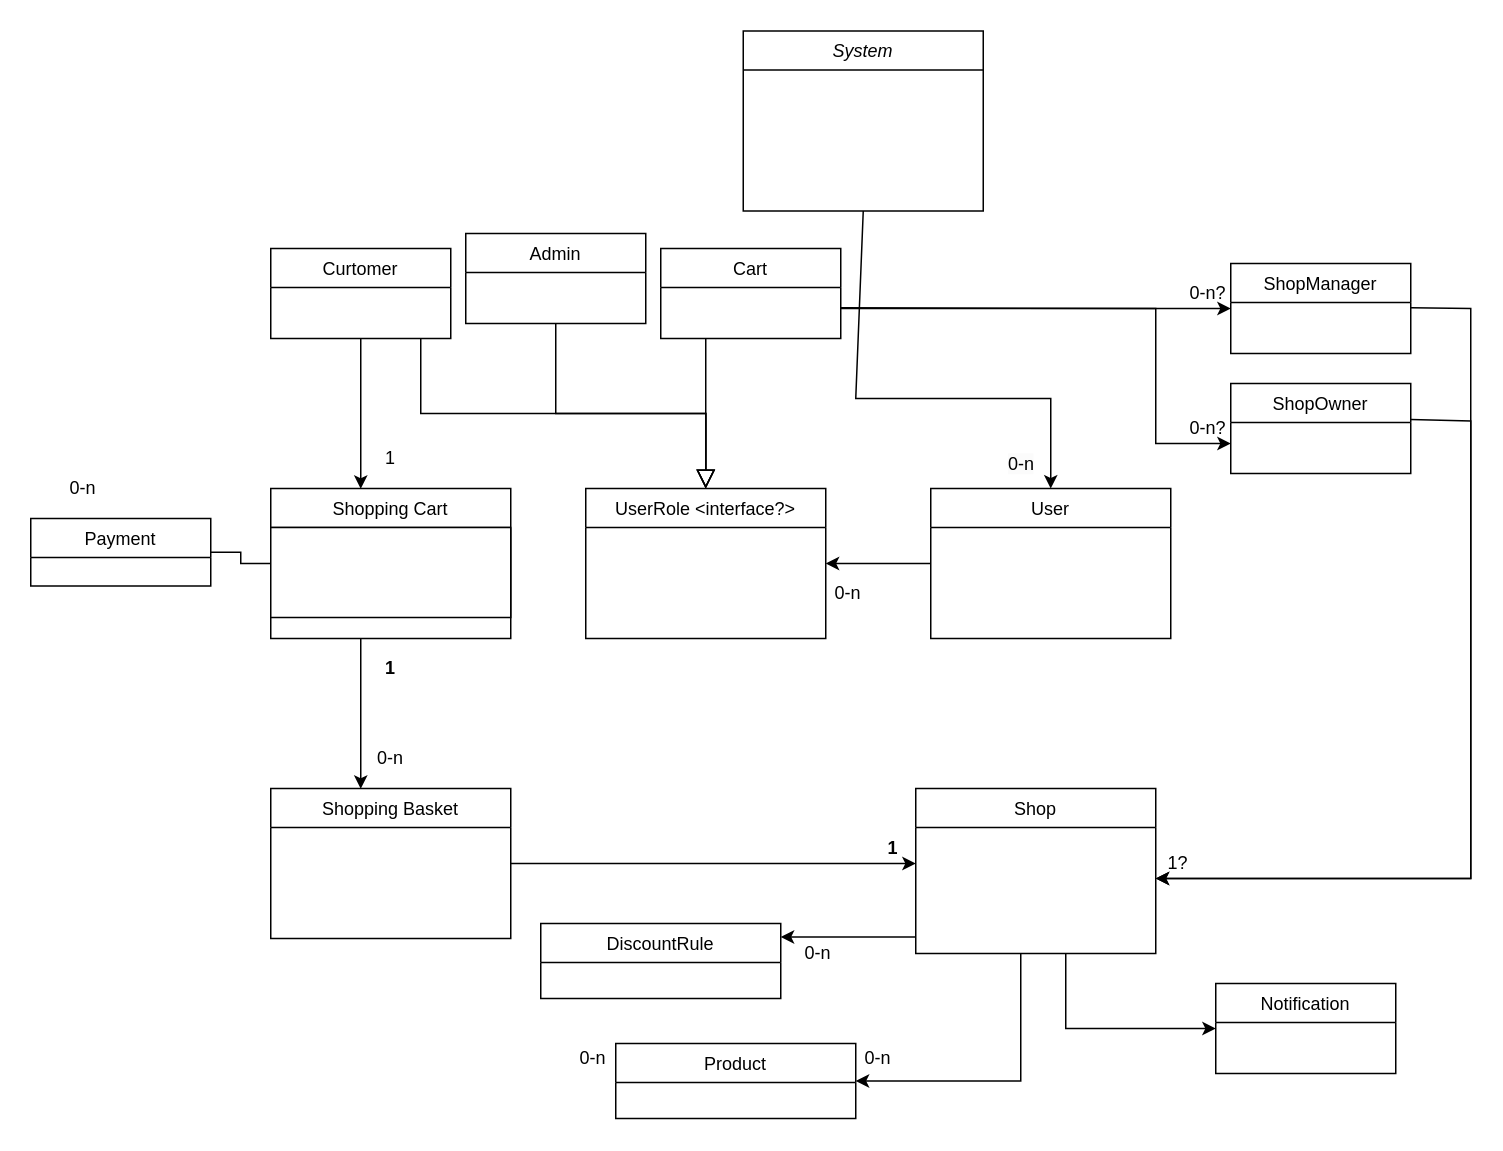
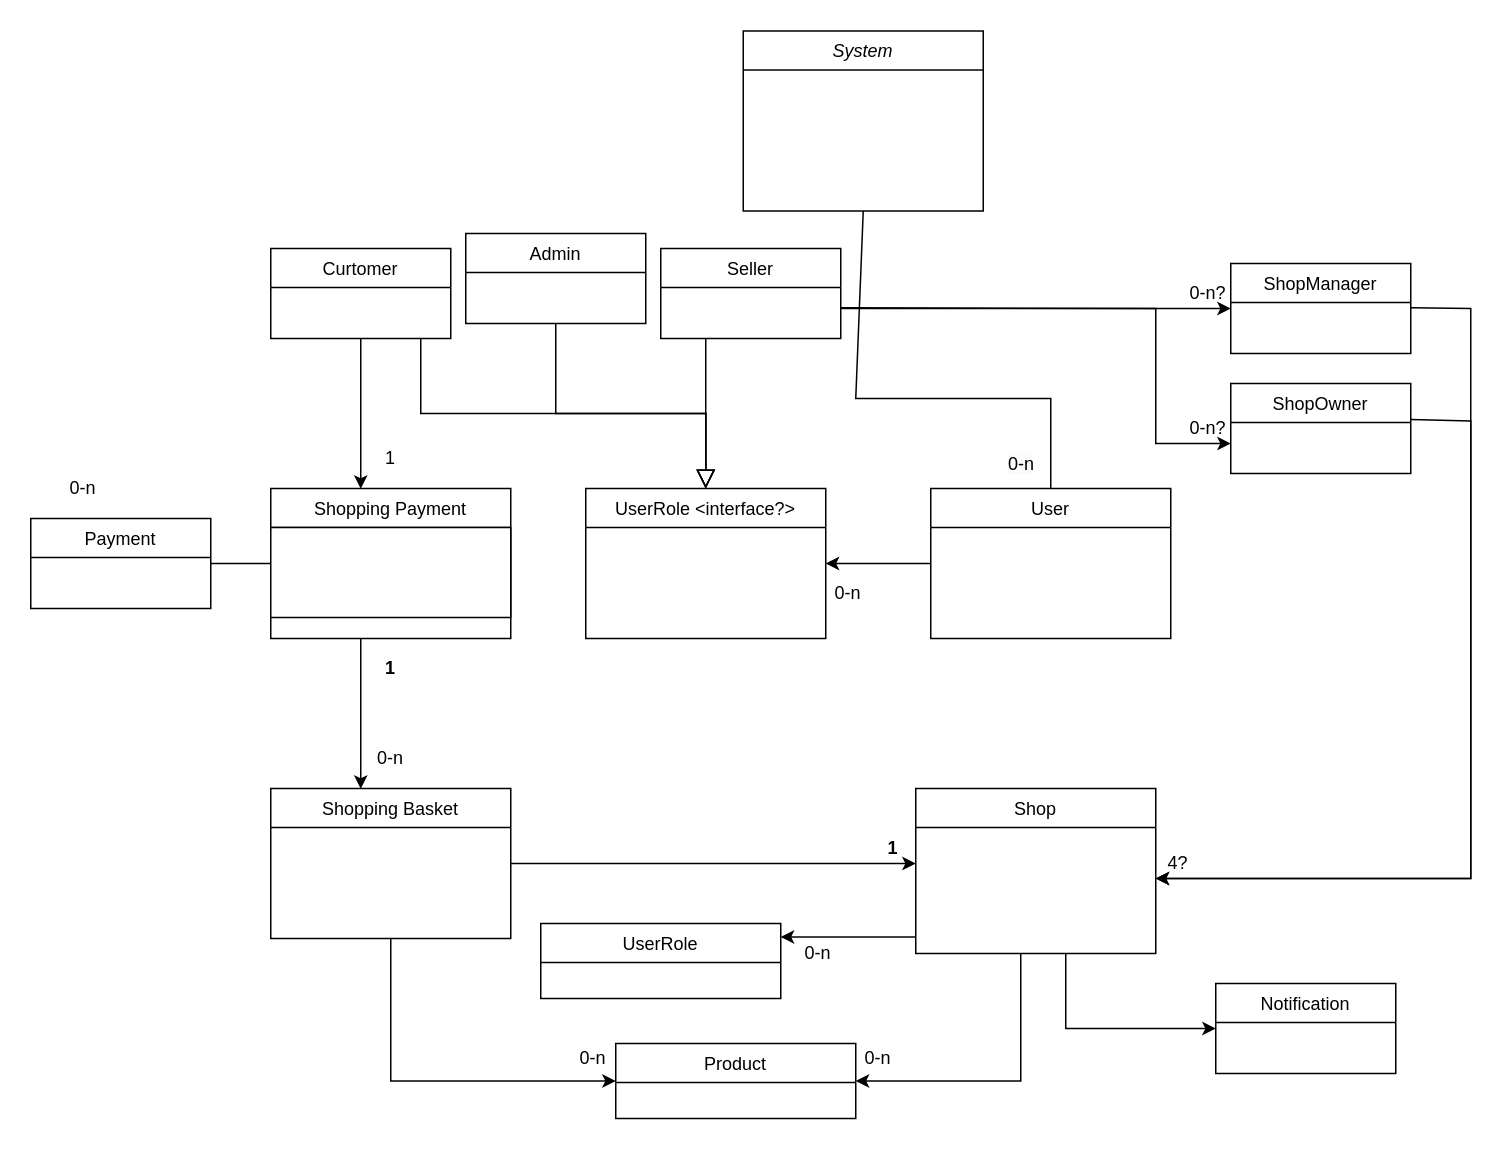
  <mxCell id="0" />
  <mxCell id="1" parent="0" />
  <mxCell id="2" value="System" style="swimlane;fontStyle=2;align=center;verticalAlign=top;childLayout=stackLayout;horizontal=1;startSize=26;horizontalStack=0;resizeParent=1;resizeLast=0;collapsible=1;marginBottom=0;rounded=0;shadow=0;strokeWidth=1;" parent="1" vertex="1"><mxGeometry x="495" y="20" width="160" height="120" as="geometry"><mxRectangle x="230" y="140" width="160" height="26" as="alternateBounds" /></mxGeometry></mxCell>
  <mxCell id="3" value="UserRole &lt;interface?&gt;" style="swimlane;fontStyle=0;align=center;verticalAlign=top;childLayout=stackLayout;horizontal=1;startSize=26;horizontalStack=0;resizeParent=1;resizeLast=0;collapsible=1;marginBottom=0;rounded=0;shadow=0;strokeWidth=1;" parent="1" vertex="1"><mxGeometry x="390" y="325" width="160" height="100" as="geometry"><mxRectangle x="340" y="380" width="170" height="26" as="alternateBounds" /></mxGeometry></mxCell>
- <mxCell id="4" value="" style="endArrow=classic;html=1;rounded=0;exitX=0.5;exitY=1;exitDx=0;exitDy=0;entryX=0.5;entryY=0;entryDx=0;entryDy=0;" parent="1" source="2" target="7" edge="1"><mxGeometry width="50" height="50" relative="1" as="geometry"><mxPoint x="480" y="175" as="sourcePoint" /><mxPoint x="680" y="265" as="targetPoint" /><Array as="points"><mxPoint x="570" y="265" /><mxPoint x="700" y="265" /></Array></mxGeometry></mxCell>
+ <mxCell id="4" value="" style="endArrow=none;html=1;rounded=0;exitX=0.5;exitY=1;exitDx=0;exitDy=0;entryX=0.5;entryY=0;entryDx=0;entryDy=0;" parent="1" source="2" target="7" edge="1"><mxGeometry width="50" height="50" relative="1" as="geometry"><mxPoint x="480" y="175" as="sourcePoint" /><mxPoint x="680" y="265" as="targetPoint" /><Array as="points"><mxPoint x="570" y="265" /><mxPoint x="700" y="265" /></Array></mxGeometry></mxCell>
  <mxCell id="5" value="0-n" style="text;html=1;strokeColor=none;fillColor=none;align=center;verticalAlign=middle;whiteSpace=wrap;rounded=0;" parent="1" vertex="1"><mxGeometry x="550" y="385" width="30" height="20" as="geometry" /></mxCell>
  <mxCell id="6" value="" style="endArrow=block;endSize=10;endFill=0;shadow=0;strokeWidth=1;rounded=0;edgeStyle=elbowEdgeStyle;elbow=vertical;entryX=0.5;entryY=0;entryDx=0;entryDy=0;" parent="1" target="3" edge="1"><mxGeometry width="160" relative="1" as="geometry"><mxPoint x="280" y="225" as="sourcePoint" /><mxPoint x="450" y="275" as="targetPoint" /></mxGeometry></mxCell>
  <mxCell id="7" value="User" style="swimlane;fontStyle=0;align=center;verticalAlign=top;childLayout=stackLayout;horizontal=1;startSize=26;horizontalStack=0;resizeParent=1;resizeLast=0;collapsible=1;marginBottom=0;rounded=0;shadow=0;strokeWidth=1;" parent="1" vertex="1"><mxGeometry x="620" y="325" width="160" height="100" as="geometry"><mxRectangle x="340" y="380" width="170" height="26" as="alternateBounds" /></mxGeometry></mxCell>
  <mxCell id="8" value="" style="endArrow=classic;html=1;rounded=0;exitX=0;exitY=0.5;exitDx=0;exitDy=0;entryX=1;entryY=0.5;entryDx=0;entryDy=0;" parent="1" source="7" target="3" edge="1"><mxGeometry width="50" height="50" relative="1" as="geometry"><mxPoint x="580" y="135" as="sourcePoint" /><mxPoint x="710" y="345" as="targetPoint" /><Array as="points" /></mxGeometry></mxCell>
  <mxCell id="9" value="&lt;span style=&quot;color: rgb(0, 0, 0); font-family: Helvetica; font-size: 12px; font-style: normal; font-variant-ligatures: normal; font-variant-caps: normal; font-weight: 400; letter-spacing: normal; orphans: 2; text-align: center; text-indent: 0px; text-transform: none; widows: 2; word-spacing: 0px; -webkit-text-stroke-width: 0px; background-color: rgb(251, 251, 251); text-decoration-thickness: initial; text-decoration-style: initial; text-decoration-color: initial; float: none; display: inline !important;&quot;&gt;0-n&lt;/span&gt;" style="text;whiteSpace=wrap;html=1;" parent="1" vertex="1"><mxGeometry x="670" y="295" width="50" height="40" as="geometry" /></mxCell>
  <mxCell id="10" value="Curtomer" style="swimlane;fontStyle=0;align=center;verticalAlign=top;childLayout=stackLayout;horizontal=1;startSize=26;horizontalStack=0;resizeParent=1;resizeLast=0;collapsible=1;marginBottom=0;rounded=0;shadow=0;strokeWidth=1;" parent="1" vertex="1"><mxGeometry x="180" y="165" width="120" height="60" as="geometry"><mxRectangle x="340" y="380" width="170" height="26" as="alternateBounds" /></mxGeometry></mxCell>
  <mxCell id="11" value="Admin" style="swimlane;fontStyle=0;align=center;verticalAlign=top;childLayout=stackLayout;horizontal=1;startSize=26;horizontalStack=0;resizeParent=1;resizeLast=0;collapsible=1;marginBottom=0;rounded=0;shadow=0;strokeWidth=1;" parent="1" vertex="1"><mxGeometry x="310" y="155" width="120" height="60" as="geometry"><mxRectangle x="340" y="380" width="170" height="26" as="alternateBounds" /></mxGeometry></mxCell>
- <mxCell id="12" value="Cart" style="swimlane;fontStyle=0;align=center;verticalAlign=top;childLayout=stackLayout;horizontal=1;startSize=26;horizontalStack=0;resizeParent=1;resizeLast=0;collapsible=1;marginBottom=0;rounded=0;shadow=0;strokeWidth=1;" parent="1" vertex="1"><mxGeometry x="440" y="165" width="120" height="60" as="geometry"><mxRectangle x="340" y="380" width="170" height="26" as="alternateBounds" /></mxGeometry></mxCell>
+ <mxCell id="12" value="Seller" style="swimlane;fontStyle=0;align=center;verticalAlign=top;childLayout=stackLayout;horizontal=1;startSize=26;horizontalStack=0;resizeParent=1;resizeLast=0;collapsible=1;marginBottom=0;rounded=0;shadow=0;strokeWidth=1;" parent="1" vertex="1"><mxGeometry x="440" y="165" width="120" height="60" as="geometry"><mxRectangle x="340" y="380" width="170" height="26" as="alternateBounds" /></mxGeometry></mxCell>
  <mxCell id="13" value="" style="endArrow=block;endSize=10;endFill=0;shadow=0;strokeWidth=1;rounded=0;edgeStyle=elbowEdgeStyle;elbow=vertical;exitX=0.25;exitY=1;exitDx=0;exitDy=0;" parent="1" source="12" edge="1"><mxGeometry width="160" relative="1" as="geometry"><mxPoint x="290" y="235" as="sourcePoint" /><mxPoint x="470" y="325" as="targetPoint" /></mxGeometry></mxCell>
  <mxCell id="14" value="" style="endArrow=block;endSize=10;endFill=0;shadow=0;strokeWidth=1;rounded=0;edgeStyle=elbowEdgeStyle;elbow=vertical;exitX=0.5;exitY=1;exitDx=0;exitDy=0;" parent="1" source="11" edge="1"><mxGeometry width="160" relative="1" as="geometry"><mxPoint x="290" y="225" as="sourcePoint" /><mxPoint x="470" y="325" as="targetPoint" /><Array as="points"><mxPoint x="460" y="275" /></Array></mxGeometry></mxCell>
- <mxCell id="15" value="Shopping Cart" style="swimlane;fontStyle=0;align=center;verticalAlign=top;childLayout=stackLayout;horizontal=1;startSize=26;horizontalStack=0;resizeParent=1;resizeLast=0;collapsible=1;marginBottom=0;rounded=0;shadow=0;strokeWidth=1;" parent="1" vertex="1"><mxGeometry x="180" y="325" width="160" height="100" as="geometry"><mxRectangle x="340" y="380" width="170" height="26" as="alternateBounds" /></mxGeometry></mxCell>
+ <mxCell id="15" value="Shopping Payment" style="swimlane;fontStyle=0;align=center;verticalAlign=top;childLayout=stackLayout;horizontal=1;startSize=26;horizontalStack=0;resizeParent=1;resizeLast=0;collapsible=1;marginBottom=0;rounded=0;shadow=0;strokeWidth=1;" parent="1" vertex="1"><mxGeometry x="180" y="325" width="160" height="100" as="geometry"><mxRectangle x="340" y="380" width="170" height="26" as="alternateBounds" /></mxGeometry></mxCell>
  <mxCell id="16" value="" style="endArrow=classic;html=1;rounded=0;exitX=0.5;exitY=1;exitDx=0;exitDy=0;entryX=0.375;entryY=0.002;entryDx=0;entryDy=0;entryPerimeter=0;" parent="15" target="15" edge="1"><mxGeometry width="50" height="50" relative="1" as="geometry"><mxPoint x="60" y="-100" as="sourcePoint" /><mxPoint x="190" y="100" as="targetPoint" /><Array as="points"><mxPoint x="60" y="-40" /></Array></mxGeometry></mxCell>
  <mxCell id="17" value="" style="whiteSpace=wrap;html=1;verticalAlign=top;fontStyle=0;startSize=26;rounded=0;shadow=0;strokeWidth=1;" vertex="1" parent="15"><mxGeometry y="26" width="160" height="60" as="geometry" /></mxCell>
  <mxCell id="18" value="Shopping Basket" style="swimlane;fontStyle=0;align=center;verticalAlign=top;childLayout=stackLayout;horizontal=1;startSize=26;horizontalStack=0;resizeParent=1;resizeLast=0;collapsible=1;marginBottom=0;rounded=0;shadow=0;strokeWidth=1;" parent="1" vertex="1"><mxGeometry x="180" y="525" width="160" height="100" as="geometry"><mxRectangle x="340" y="380" width="170" height="26" as="alternateBounds" /></mxGeometry></mxCell>
  <mxCell id="19" value="" style="endArrow=classic;html=1;rounded=0;exitX=0.5;exitY=1;exitDx=0;exitDy=0;entryX=0.375;entryY=0.002;entryDx=0;entryDy=0;entryPerimeter=0;" parent="18" target="18" edge="1"><mxGeometry width="50" height="50" relative="1" as="geometry"><mxPoint x="60" y="-100" as="sourcePoint" /><mxPoint x="190" y="100" as="targetPoint" /><Array as="points"><mxPoint x="60" y="-40" /></Array></mxGeometry></mxCell>
  <mxCell id="20" value="&lt;b&gt;1&lt;/b&gt;" style="text;html=1;strokeColor=none;fillColor=none;align=center;verticalAlign=middle;whiteSpace=wrap;rounded=0;" parent="1" vertex="1"><mxGeometry x="245" y="435" width="30" height="20" as="geometry" /></mxCell>
  <mxCell id="21" value="0-n" style="text;html=1;strokeColor=none;fillColor=none;align=center;verticalAlign=middle;whiteSpace=wrap;rounded=0;" parent="1" vertex="1"><mxGeometry x="245" y="495" width="30" height="20" as="geometry" /></mxCell>
  <mxCell id="22" value="Shop" style="swimlane;fontStyle=0;align=center;verticalAlign=top;childLayout=stackLayout;horizontal=1;startSize=26;horizontalStack=0;resizeParent=1;resizeLast=0;collapsible=1;marginBottom=0;rounded=0;shadow=0;strokeWidth=1;" parent="1" vertex="1"><mxGeometry x="610" y="525" width="160" height="110" as="geometry"><mxRectangle x="340" y="380" width="170" height="26" as="alternateBounds" /></mxGeometry></mxCell>
  <mxCell id="23" value="" style="endArrow=classic;html=1;rounded=0;entryX=1;entryY=1;entryDx=0;entryDy=0;" parent="1" target="24" edge="1"><mxGeometry x="0.996" y="200" width="50" height="50" relative="1" as="geometry"><mxPoint x="340" y="575" as="sourcePoint" /><mxPoint x="430" y="535" as="targetPoint" /><Array as="points" /><mxPoint as="offset" /></mxGeometry></mxCell>
  <mxCell id="24" value="&lt;b&gt;1&lt;/b&gt;" style="text;html=1;strokeColor=none;fillColor=none;align=center;verticalAlign=middle;whiteSpace=wrap;rounded=0;" parent="1" vertex="1"><mxGeometry x="580" y="555" width="30" height="20" as="geometry" /></mxCell>
  <mxCell id="25" value="1" style="text;html=1;strokeColor=none;fillColor=none;align=center;verticalAlign=middle;whiteSpace=wrap;rounded=0;" parent="1" vertex="1"><mxGeometry x="245" y="295" width="30" height="20" as="geometry" /></mxCell>
  <mxCell id="26" value="" style="endArrow=classic;html=1;rounded=0;" parent="1" edge="1"><mxGeometry width="50" height="50" relative="1" as="geometry"><mxPoint x="560" y="205" as="sourcePoint" /><mxPoint x="820" y="205" as="targetPoint" /><Array as="points"><mxPoint x="560" y="205" /></Array></mxGeometry></mxCell>
  <mxCell id="27" value="ShopManager" style="swimlane;fontStyle=0;align=center;verticalAlign=top;childLayout=stackLayout;horizontal=1;startSize=26;horizontalStack=0;resizeParent=1;resizeLast=0;collapsible=1;marginBottom=0;rounded=0;shadow=0;strokeWidth=1;" parent="1" vertex="1"><mxGeometry x="820" y="175" width="120" height="60" as="geometry"><mxRectangle x="340" y="380" width="170" height="26" as="alternateBounds" /></mxGeometry></mxCell>
  <mxCell id="28" value="ShopOwner" style="swimlane;fontStyle=0;align=center;verticalAlign=top;childLayout=stackLayout;horizontal=1;startSize=26;horizontalStack=0;resizeParent=1;resizeLast=0;collapsible=1;marginBottom=0;rounded=0;shadow=0;strokeWidth=1;" parent="1" vertex="1"><mxGeometry x="820" y="255" width="120" height="60" as="geometry"><mxRectangle x="340" y="380" width="170" height="26" as="alternateBounds" /></mxGeometry></mxCell>
  <mxCell id="29" value="" style="endArrow=classic;html=1;rounded=0;" parent="1" edge="1"><mxGeometry width="50" height="50" relative="1" as="geometry"><mxPoint x="560" y="204.5" as="sourcePoint" /><mxPoint x="820" y="295" as="targetPoint" /><Array as="points"><mxPoint x="560" y="204.5" /><mxPoint x="770" y="205" /><mxPoint x="770" y="295" /></Array></mxGeometry></mxCell>
  <mxCell id="30" value="" style="endArrow=classic;html=1;rounded=0;" parent="1" edge="1"><mxGeometry width="50" height="50" relative="1" as="geometry"><mxPoint x="940" y="204.5" as="sourcePoint" /><mxPoint x="770" y="585" as="targetPoint" /><Array as="points"><mxPoint x="940" y="204.5" /><mxPoint x="980" y="205" /><mxPoint x="980" y="585" /></Array></mxGeometry></mxCell>
  <mxCell id="31" value="" style="endArrow=classic;html=1;rounded=0;" parent="1" edge="1"><mxGeometry width="50" height="50" relative="1" as="geometry"><mxPoint x="940" y="279" as="sourcePoint" /><mxPoint x="770" y="585" as="targetPoint" /><Array as="points"><mxPoint x="940" y="279" /><mxPoint x="980" y="280" /><mxPoint x="980" y="585" /></Array></mxGeometry></mxCell>
- <mxCell id="32" value="DiscountRule" style="swimlane;fontStyle=0;align=center;verticalAlign=top;childLayout=stackLayout;horizontal=1;startSize=26;horizontalStack=0;resizeParent=1;resizeLast=0;collapsible=1;marginBottom=0;rounded=0;shadow=0;strokeWidth=1;" parent="1" vertex="1"><mxGeometry x="360" y="615" width="160" height="50" as="geometry"><mxRectangle x="340" y="380" width="170" height="26" as="alternateBounds" /></mxGeometry></mxCell>
+ <mxCell id="32" value="UserRole" style="swimlane;fontStyle=0;align=center;verticalAlign=top;childLayout=stackLayout;horizontal=1;startSize=26;horizontalStack=0;resizeParent=1;resizeLast=0;collapsible=1;marginBottom=0;rounded=0;shadow=0;strokeWidth=1;" parent="1" vertex="1"><mxGeometry x="360" y="615" width="160" height="50" as="geometry"><mxRectangle x="340" y="380" width="170" height="26" as="alternateBounds" /></mxGeometry></mxCell>
  <mxCell id="33" value="" style="endArrow=classic;html=1;rounded=0;" parent="32" edge="1"><mxGeometry x="0.996" y="200" width="50" height="50" relative="1" as="geometry"><mxPoint x="250" y="9" as="sourcePoint" /><mxPoint x="160" y="9" as="targetPoint" /><Array as="points" /><mxPoint as="offset" /></mxGeometry></mxCell>
  <mxCell id="34" value="Product" style="swimlane;fontStyle=0;align=center;verticalAlign=top;childLayout=stackLayout;horizontal=1;startSize=26;horizontalStack=0;resizeParent=1;resizeLast=0;collapsible=1;marginBottom=0;rounded=0;shadow=0;strokeWidth=1;" parent="1" vertex="1"><mxGeometry x="410" y="695" width="160" height="50" as="geometry"><mxRectangle x="340" y="380" width="170" height="26" as="alternateBounds" /></mxGeometry></mxCell>
  <mxCell id="35" value="0-n" style="text;html=1;strokeColor=none;fillColor=none;align=center;verticalAlign=middle;whiteSpace=wrap;rounded=0;" parent="1" vertex="1"><mxGeometry x="530" y="625" width="30" height="20" as="geometry" /></mxCell>
  <mxCell id="36" value="" style="endArrow=classic;html=1;rounded=0;entryX=1;entryY=0.5;entryDx=0;entryDy=0;" parent="1" target="34" edge="1"><mxGeometry x="0.996" y="200" width="50" height="50" relative="1" as="geometry"><mxPoint x="680" y="635" as="sourcePoint" /><mxPoint x="584" y="695" as="targetPoint" /><Array as="points"><mxPoint x="680" y="720" /></Array><mxPoint as="offset" /></mxGeometry></mxCell>
+ <mxCell id="37" value="" style="endArrow=classic;html=1;rounded=0;entryX=0;entryY=0.5;entryDx=0;entryDy=0;exitX=0.5;exitY=1;exitDx=0;exitDy=0;" parent="1" source="18" target="34" edge="1"><mxGeometry x="0.996" y="200" width="50" height="50" relative="1" as="geometry"><mxPoint x="320" y="635" as="sourcePoint" /><mxPoint x="210" y="720" as="targetPoint" /><Array as="points"><mxPoint x="260" y="720" /></Array><mxPoint as="offset" /></mxGeometry></mxCell>
  <mxCell id="38" value="0-n" style="text;html=1;strokeColor=none;fillColor=none;align=center;verticalAlign=middle;whiteSpace=wrap;rounded=0;" parent="1" vertex="1"><mxGeometry x="380" y="695" width="30" height="20" as="geometry" /></mxCell>
  <mxCell id="39" value="0-n" style="text;html=1;strokeColor=none;fillColor=none;align=center;verticalAlign=middle;whiteSpace=wrap;rounded=0;" parent="1" vertex="1"><mxGeometry x="570" y="695" width="30" height="20" as="geometry" /></mxCell>
  <mxCell id="40" value="0-n?" style="text;html=1;strokeColor=none;fillColor=none;align=center;verticalAlign=middle;whiteSpace=wrap;rounded=0;" parent="1" vertex="1"><mxGeometry x="790" y="275" width="30" height="20" as="geometry" /></mxCell>
  <mxCell id="41" value="0-n?" style="text;html=1;strokeColor=none;fillColor=none;align=center;verticalAlign=middle;whiteSpace=wrap;rounded=0;" parent="1" vertex="1"><mxGeometry x="790" y="185" width="30" height="20" as="geometry" /></mxCell>
- <mxCell id="42" value="1?" style="text;html=1;strokeColor=none;fillColor=none;align=center;verticalAlign=middle;whiteSpace=wrap;rounded=0;" parent="1" vertex="1"><mxGeometry x="770" y="565" width="30" height="20" as="geometry" /></mxCell>
+ <mxCell id="42" value="4?" style="text;html=1;strokeColor=none;fillColor=none;align=center;verticalAlign=middle;whiteSpace=wrap;rounded=0;" parent="1" vertex="1"><mxGeometry x="770" y="565" width="30" height="20" as="geometry" /></mxCell>
  <mxCell id="43" style="edgeStyle=orthogonalEdgeStyle;rounded=0;orthogonalLoop=1;jettySize=auto;html=1;entryX=0;entryY=0.5;entryDx=0;entryDy=0;endArrow=none;" edge="1" parent="1" source="44" target="15"><mxGeometry relative="1" as="geometry" /></mxCell>
- <mxCell id="44" value="Payment" style="swimlane;fontStyle=0;align=center;verticalAlign=top;childLayout=stackLayout;horizontal=1;startSize=26;horizontalStack=0;resizeParent=1;resizeLast=0;collapsible=1;marginBottom=0;rounded=0;shadow=0;strokeWidth=1;" vertex="1" parent="1"><mxGeometry x="20" y="345" width="120" height="45" as="geometry"><mxRectangle x="340" y="380" width="170" height="26" as="alternateBounds" /></mxGeometry></mxCell>
+ <mxCell id="44" value="Payment" style="swimlane;fontStyle=0;align=center;verticalAlign=top;childLayout=stackLayout;horizontal=1;startSize=26;horizontalStack=0;resizeParent=1;resizeLast=0;collapsible=1;marginBottom=0;rounded=0;shadow=0;strokeWidth=1;" vertex="1" parent="1"><mxGeometry x="20" y="345" width="120" height="60" as="geometry"><mxRectangle x="340" y="380" width="170" height="26" as="alternateBounds" /></mxGeometry></mxCell>
  <mxCell id="45" value="0-n" style="text;html=1;strokeColor=none;fillColor=none;align=center;verticalAlign=middle;whiteSpace=wrap;rounded=0;" vertex="1" parent="1"><mxGeometry x="40" y="315" width="30" height="20" as="geometry" /></mxCell>
  <mxCell id="46" value="Notification" style="swimlane;fontStyle=0;align=center;verticalAlign=top;childLayout=stackLayout;horizontal=1;startSize=26;horizontalStack=0;resizeParent=1;resizeLast=0;collapsible=1;marginBottom=0;rounded=0;shadow=0;strokeWidth=1;" vertex="1" parent="1"><mxGeometry x="810" y="655" width="120" height="60" as="geometry"><mxRectangle x="340" y="380" width="170" height="26" as="alternateBounds" /></mxGeometry></mxCell>
  <mxCell id="47" value="" style="endArrow=classic;html=1;rounded=0;" edge="1" parent="46"><mxGeometry x="0.996" y="200" width="50" height="50" relative="1" as="geometry"><mxPoint x="-100" y="-20" as="sourcePoint" /><mxPoint y="30" as="targetPoint" /><Array as="points"><mxPoint x="-100" y="30" /></Array><mxPoint as="offset" /></mxGeometry></mxCell>
